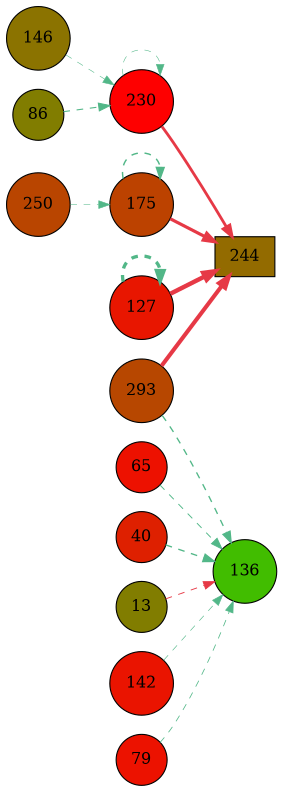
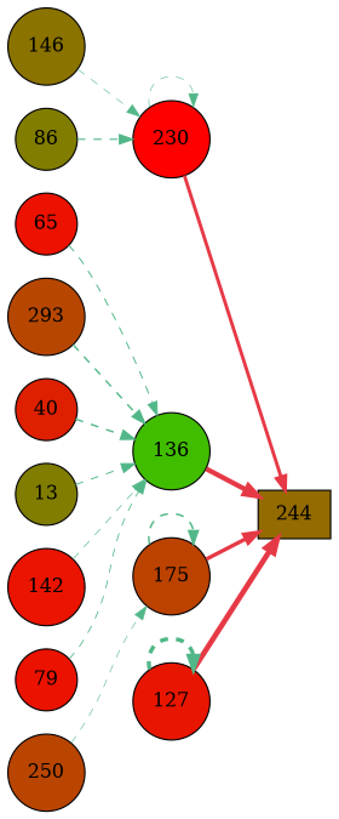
  digraph {
    rankdir=LR
    node [fillcolor="#817d00" shape=circle style=filled]
    edge [color="#52b788" penwidth=0.50 style=dashed]
    n1 [fillcolor="#ed1100" label=65]
    n2 [fillcolor="#41bd00" label=136]
    n3 [fillcolor="#936b00" label=244 shape=box]
    n4 [fillcolor="#b74700" label=293]
    n5 [fillcolor="#fe0000" label=230]
    n6 [fillcolor="#de2000" label=40]
    n7 [label=13]
    n8 [fillcolor="#ea1400" label=142]
    n9 [fillcolor="#bc4200" label=175]
    n10 [fillcolor="#ec1200" label=79]
    n11 [fillcolor="#8b7300" label=146]
    n12 [label=86]
    n13 [fillcolor="#b94500" label=250]
    n14 [fillcolor="#e81600" label=127]
    n1 -> n2 [penwidth=0.86]
-   n4 -> n3 [color="#e63946" penwidth=3.69 style=""]
+   n2 -> n3 [color="#e63946" penwidth=3.69 style=""]
    n4 -> n2 [penwidth=1.21]
    n5 -> n3 [color="#e63946" penwidth=2.55 style=""]
    n5 -> n5
    n6 -> n2 [penwidth=1.21]
-   n7 -> n2 [color="#e63946" penwidth=0.82]
+   n7 -> n2 [penwidth=0.82]
    n8 -> n2 [penwidth=0.57]
    n9 -> n3 [color="#e63946" penwidth=2.89 style=""]
    n9 -> n9 [penwidth=1.31]
    n10 -> n2 [penwidth=0.72]
    n11 -> n5
    n12 -> n5 [penwidth=0.98]
    n13 -> n9
    n14 -> n3 [color="#e63946" penwidth=4.00 style=""]
    n14 -> n14 [penwidth=3.00]
  }
